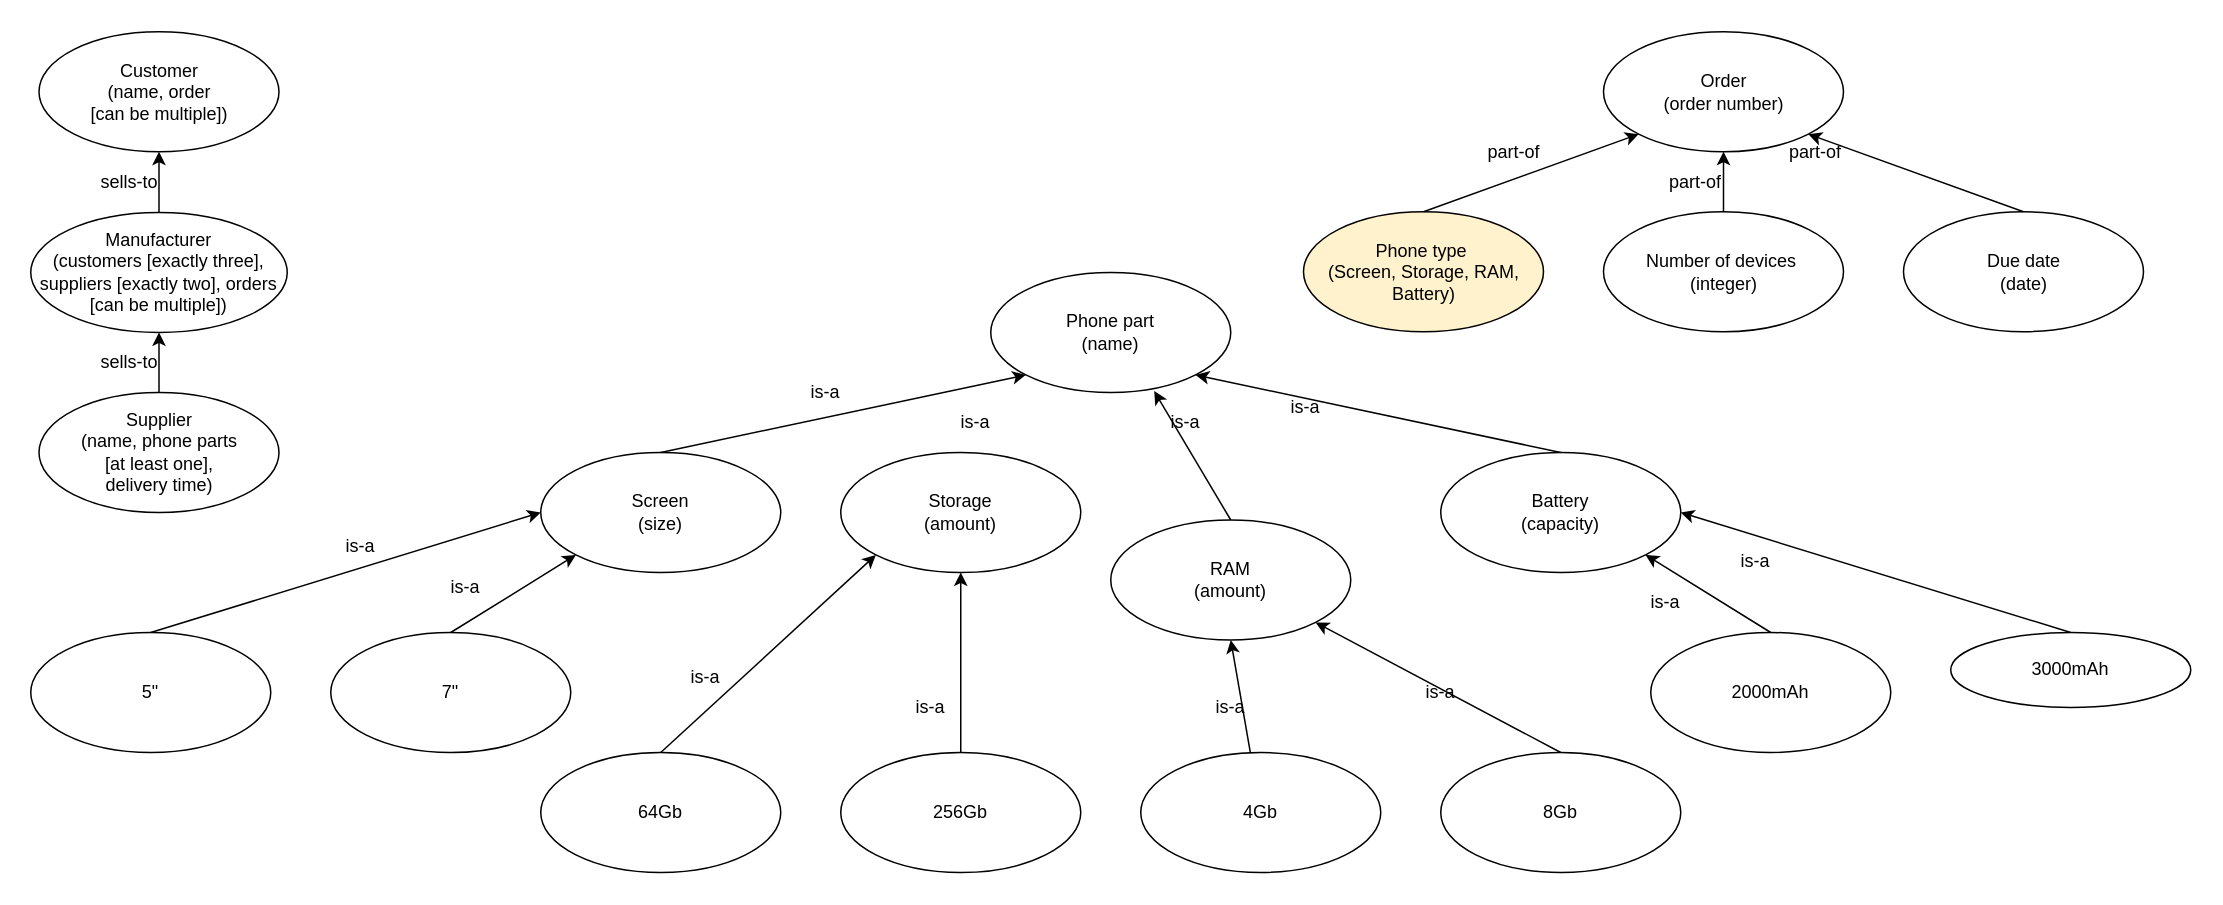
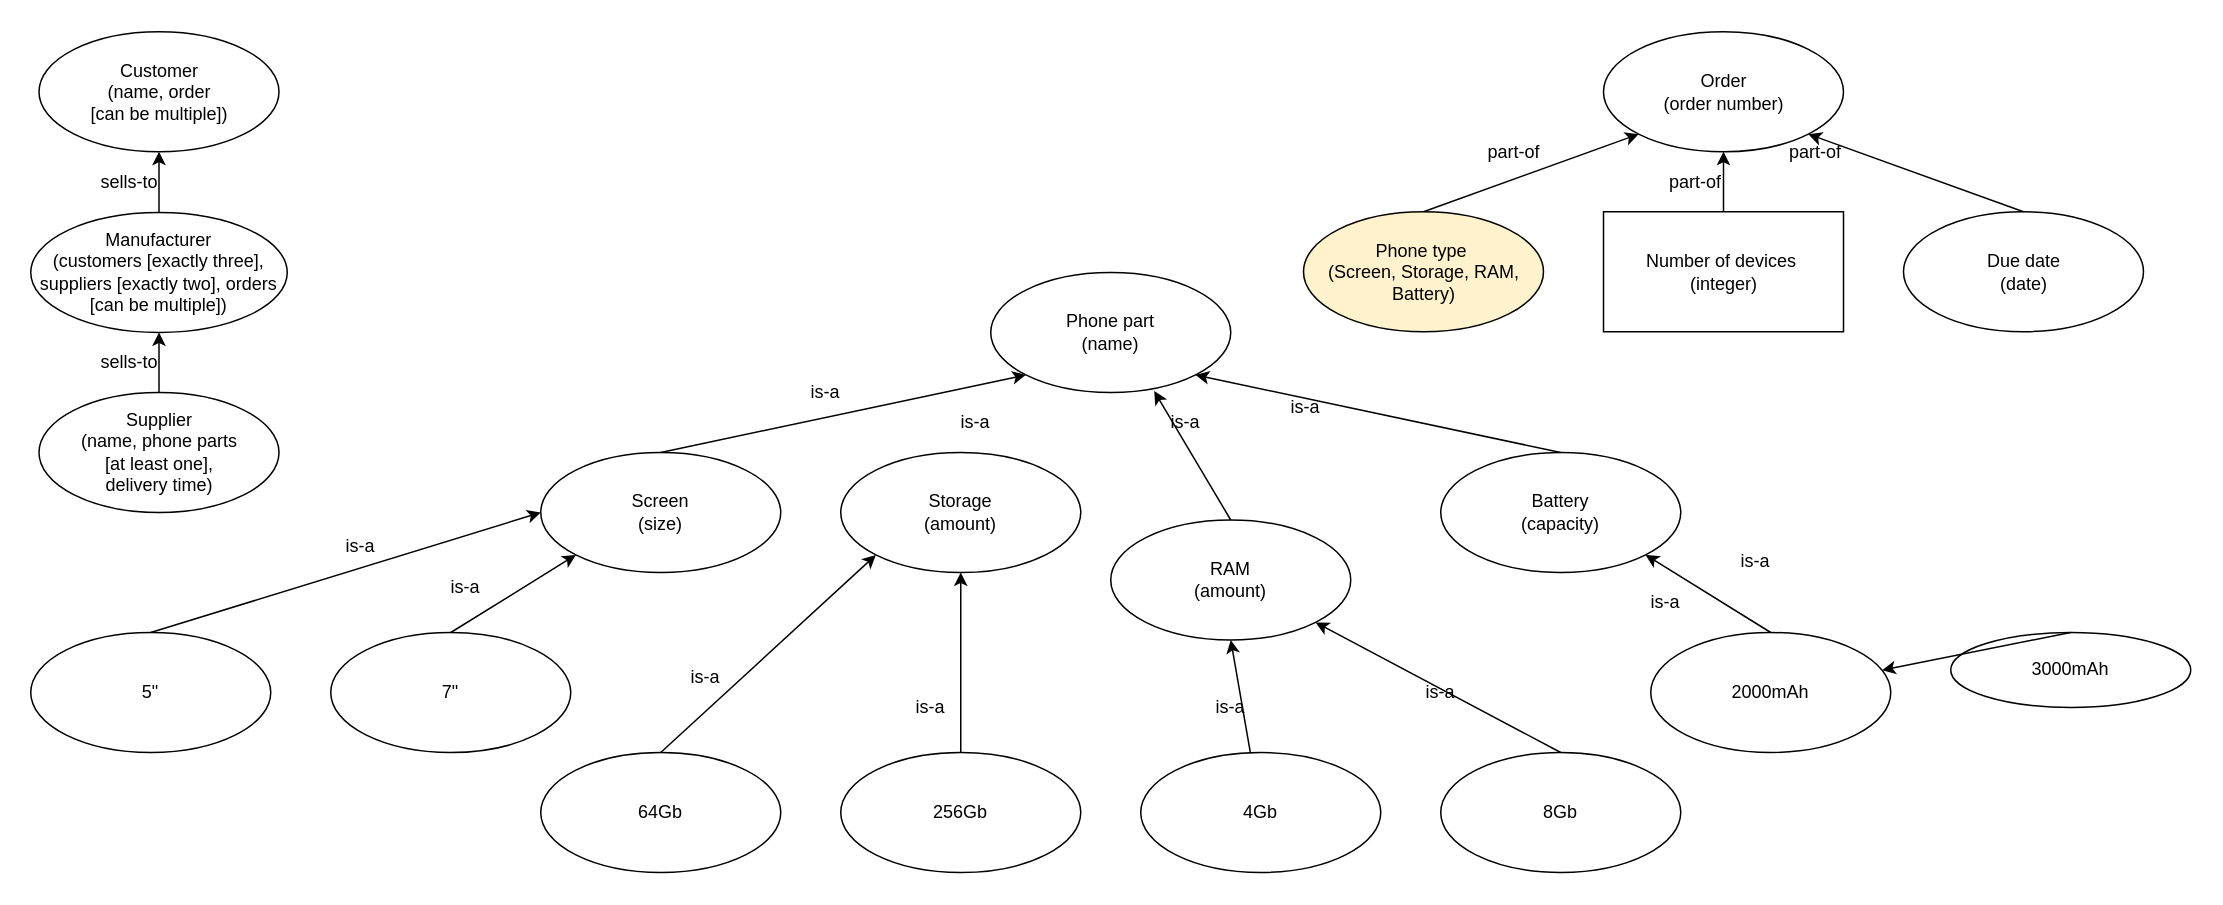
  <mxCell id="0" />
  <mxCell id="1" parent="0" />
  <mxCell id="2" value="Phone part&lt;br&gt;(name)" style="ellipse;whiteSpace=wrap;html=1;" vertex="1" parent="1"><mxGeometry x="660" y="181" width="160" height="80" as="geometry" /></mxCell>
  <mxCell id="3" value="Screen&lt;br&gt;(size)" style="ellipse;whiteSpace=wrap;html=1;" vertex="1" parent="1"><mxGeometry x="360" y="301" width="160" height="80" as="geometry" /></mxCell>
  <mxCell id="4" value="Storage&lt;br&gt;(amount)" style="ellipse;whiteSpace=wrap;html=1;" vertex="1" parent="1"><mxGeometry x="560" y="301" width="160" height="80" as="geometry" /></mxCell>
  <mxCell id="5" value="RAM&lt;br&gt;(amount)" style="ellipse;whiteSpace=wrap;html=1;" vertex="1" parent="1"><mxGeometry x="740" y="346" width="160" height="80" as="geometry" /></mxCell>
  <mxCell id="6" value="Battery&lt;br&gt;(capacity)" style="ellipse;whiteSpace=wrap;html=1;" vertex="1" parent="1"><mxGeometry x="960" y="301" width="160" height="80" as="geometry" /></mxCell>
  <mxCell id="7" value="" style="endArrow=classic;html=1;exitX=0.5;exitY=0;exitDx=0;exitDy=0;entryX=0;entryY=1;entryDx=0;entryDy=0;" edge="1" parent="1" source="3" target="2"><mxGeometry width="50" height="50" relative="1" as="geometry"><mxPoint x="360" y="451" as="sourcePoint" /><mxPoint x="410" y="401" as="targetPoint" /></mxGeometry></mxCell>
  <mxCell id="8" value="" style="endArrow=classic;html=1;exitX=0.5;exitY=0;exitDx=0;exitDy=0;entryX=0.681;entryY=0.988;entryDx=0;entryDy=0;entryPerimeter=0;" edge="1" parent="1" source="5" target="2"><mxGeometry width="50" height="50" relative="1" as="geometry"><mxPoint x="360" y="451" as="sourcePoint" /><mxPoint x="410" y="401" as="targetPoint" /></mxGeometry></mxCell>
  <mxCell id="9" value="" style="endArrow=classic;html=1;exitX=0.5;exitY=0;exitDx=0;exitDy=0;entryX=1;entryY=1;entryDx=0;entryDy=0;" edge="1" parent="1" source="6" target="2"><mxGeometry width="50" height="50" relative="1" as="geometry"><mxPoint x="360" y="451" as="sourcePoint" /><mxPoint x="410" y="401" as="targetPoint" /></mxGeometry></mxCell>
  <mxCell id="10" value="5&quot;" style="ellipse;whiteSpace=wrap;html=1;" vertex="1" parent="1"><mxGeometry x="20" y="421" width="160" height="80" as="geometry" /></mxCell>
  <mxCell id="11" value="7&quot;" style="ellipse;whiteSpace=wrap;html=1;" vertex="1" parent="1"><mxGeometry x="220" y="421" width="160" height="80" as="geometry" /></mxCell>
  <mxCell id="12" value="" style="endArrow=classic;html=1;exitX=0.5;exitY=0;exitDx=0;exitDy=0;entryX=0;entryY=0.5;entryDx=0;entryDy=0;" edge="1" parent="1" source="10" target="3"><mxGeometry width="50" height="50" relative="1" as="geometry"><mxPoint x="140" y="571" as="sourcePoint" /><mxPoint x="190" y="521" as="targetPoint" /></mxGeometry></mxCell>
  <mxCell id="13" value="" style="endArrow=classic;html=1;exitX=0.5;exitY=0;exitDx=0;exitDy=0;entryX=0;entryY=1;entryDx=0;entryDy=0;" edge="1" parent="1" source="11" target="3"><mxGeometry width="50" height="50" relative="1" as="geometry"><mxPoint x="140" y="571" as="sourcePoint" /><mxPoint x="190" y="521" as="targetPoint" /></mxGeometry></mxCell>
  <mxCell id="14" value="64Gb" style="ellipse;whiteSpace=wrap;html=1;" vertex="1" parent="1"><mxGeometry x="360" y="501" width="160" height="80" as="geometry" /></mxCell>
  <mxCell id="15" value="256Gb" style="ellipse;whiteSpace=wrap;html=1;" vertex="1" parent="1"><mxGeometry x="560" y="501" width="160" height="80" as="geometry" /></mxCell>
  <mxCell id="16" value="4Gb" style="ellipse;whiteSpace=wrap;html=1;" vertex="1" parent="1"><mxGeometry x="760" y="501" width="160" height="80" as="geometry" /></mxCell>
  <mxCell id="17" value="8Gb" style="ellipse;whiteSpace=wrap;html=1;" vertex="1" parent="1"><mxGeometry x="960" y="501" width="160" height="80" as="geometry" /></mxCell>
  <mxCell id="18" value="2000mAh" style="ellipse;whiteSpace=wrap;html=1;" vertex="1" parent="1"><mxGeometry x="1100" y="421" width="160" height="80" as="geometry" /></mxCell>
  <mxCell id="19" value="3000mAh" style="ellipse;whiteSpace=wrap;html=1;" vertex="1" parent="1"><mxGeometry x="1300" y="421" width="160" height="50" as="geometry" /></mxCell>
  <mxCell id="20" value="" style="endArrow=classic;html=1;entryX=0;entryY=1;entryDx=0;entryDy=0;exitX=0.5;exitY=0;exitDx=0;exitDy=0;" edge="1" parent="1" source="14" target="4"><mxGeometry width="50" height="50" relative="1" as="geometry"><mxPoint x="80" y="651" as="sourcePoint" /><mxPoint x="130" y="601" as="targetPoint" /></mxGeometry></mxCell>
  <mxCell id="21" value="" style="endArrow=classic;html=1;exitX=0.5;exitY=0;exitDx=0;exitDy=0;entryX=0.5;entryY=1;entryDx=0;entryDy=0;" edge="1" parent="1" source="15" target="4"><mxGeometry width="50" height="50" relative="1" as="geometry"><mxPoint x="640" y="486" as="sourcePoint" /><mxPoint x="690" y="436" as="targetPoint" /></mxGeometry></mxCell>
  <mxCell id="22" value="" style="endArrow=classic;html=1;entryX=0.5;entryY=1;entryDx=0;entryDy=0;" edge="1" parent="1" source="16" target="5"><mxGeometry width="50" height="50" relative="1" as="geometry"><mxPoint x="80" y="651" as="sourcePoint" /><mxPoint x="130" y="601" as="targetPoint" /></mxGeometry></mxCell>
  <mxCell id="23" value="" style="endArrow=classic;html=1;exitX=0.5;exitY=0;exitDx=0;exitDy=0;entryX=1;entryY=1;entryDx=0;entryDy=0;" edge="1" parent="1" source="17" target="5"><mxGeometry width="50" height="50" relative="1" as="geometry"><mxPoint x="990" y="481" as="sourcePoint" /><mxPoint x="1040" y="431" as="targetPoint" /></mxGeometry></mxCell>
  <mxCell id="24" value="" style="endArrow=classic;html=1;exitX=0.5;exitY=0;exitDx=0;exitDy=0;entryX=1;entryY=1;entryDx=0;entryDy=0;" edge="1" parent="1" source="18" target="6"><mxGeometry width="50" height="50" relative="1" as="geometry"><mxPoint x="1180" y="366" as="sourcePoint" /><mxPoint x="1230" y="316" as="targetPoint" /></mxGeometry></mxCell>
- <mxCell id="25" value="" style="endArrow=classic;html=1;exitX=0.5;exitY=0;exitDx=0;exitDy=0;entryX=1;entryY=0.5;entryDx=0;entryDy=0;" edge="1" parent="1" source="19" target="6"><mxGeometry width="50" height="50" relative="1" as="geometry"><mxPoint x="780" y="691" as="sourcePoint" /><mxPoint x="830" y="641" as="targetPoint" /></mxGeometry></mxCell>
+ <mxCell id="25" value="" style="endArrow=classic;html=1;exitX=0.5;exitY=0;exitDx=0;exitDy=0;" edge="1" parent="1" source="19" target="18"><mxGeometry width="50" height="50" relative="1" as="geometry"><mxPoint x="780" y="691" as="sourcePoint" /><mxPoint x="830" y="641" as="targetPoint" /></mxGeometry></mxCell>
  <mxCell id="26" value="is-a" style="text;html=1;strokeColor=none;fillColor=none;align=center;verticalAlign=middle;whiteSpace=wrap;rounded=0;" vertex="1" parent="1"><mxGeometry x="220" y="354" width="40" height="20" as="geometry" /></mxCell>
  <mxCell id="27" value="is-a" style="text;html=1;strokeColor=none;fillColor=none;align=center;verticalAlign=middle;whiteSpace=wrap;rounded=0;" vertex="1" parent="1"><mxGeometry x="290" y="381" width="40" height="20" as="geometry" /></mxCell>
  <mxCell id="28" value="is-a" style="text;html=1;strokeColor=none;fillColor=none;align=center;verticalAlign=middle;whiteSpace=wrap;rounded=0;" vertex="1" parent="1"><mxGeometry x="450" y="441" width="40" height="20" as="geometry" /></mxCell>
  <mxCell id="29" value="is-a" style="text;html=1;strokeColor=none;fillColor=none;align=center;verticalAlign=middle;whiteSpace=wrap;rounded=0;" vertex="1" parent="1"><mxGeometry x="600" y="461" width="40" height="20" as="geometry" /></mxCell>
  <mxCell id="30" value="is-a" style="text;html=1;strokeColor=none;fillColor=none;align=center;verticalAlign=middle;whiteSpace=wrap;rounded=0;" vertex="1" parent="1"><mxGeometry x="800" y="461" width="40" height="20" as="geometry" /></mxCell>
  <mxCell id="31" value="is-a" style="text;html=1;strokeColor=none;fillColor=none;align=center;verticalAlign=middle;whiteSpace=wrap;rounded=0;" vertex="1" parent="1"><mxGeometry x="940" y="451" width="40" height="20" as="geometry" /></mxCell>
  <mxCell id="32" value="is-a" style="text;html=1;strokeColor=none;fillColor=none;align=center;verticalAlign=middle;whiteSpace=wrap;rounded=0;" vertex="1" parent="1"><mxGeometry x="1090" y="391" width="40" height="20" as="geometry" /></mxCell>
  <mxCell id="33" value="is-a" style="text;html=1;strokeColor=none;fillColor=none;align=center;verticalAlign=middle;whiteSpace=wrap;rounded=0;" vertex="1" parent="1"><mxGeometry x="1150" y="364" width="40" height="20" as="geometry" /></mxCell>
  <mxCell id="34" value="is-a" style="text;html=1;strokeColor=none;fillColor=none;align=center;verticalAlign=middle;whiteSpace=wrap;rounded=0;" vertex="1" parent="1"><mxGeometry x="530" y="251" width="40" height="20" as="geometry" /></mxCell>
  <mxCell id="35" value="is-a" style="text;html=1;strokeColor=none;fillColor=none;align=center;verticalAlign=middle;whiteSpace=wrap;rounded=0;" vertex="1" parent="1"><mxGeometry x="630" y="271" width="40" height="20" as="geometry" /></mxCell>
  <mxCell id="36" value="is-a" style="text;html=1;strokeColor=none;fillColor=none;align=center;verticalAlign=middle;whiteSpace=wrap;rounded=0;" vertex="1" parent="1"><mxGeometry x="770" y="271" width="40" height="20" as="geometry" /></mxCell>
  <mxCell id="37" value="is-a" style="text;html=1;strokeColor=none;fillColor=none;align=center;verticalAlign=middle;whiteSpace=wrap;rounded=0;" vertex="1" parent="1"><mxGeometry x="850" y="261" width="40" height="20" as="geometry" /></mxCell>
  <mxCell id="38" style="edgeStyle=orthogonalEdgeStyle;rounded=0;orthogonalLoop=1;jettySize=auto;html=1;exitX=0.5;exitY=0;exitDx=0;exitDy=0;entryX=0.5;entryY=1;entryDx=0;entryDy=0;" edge="1" parent="1" source="39" target="41"><mxGeometry relative="1" as="geometry" /></mxCell>
  <mxCell id="39" value="Supplier&lt;br&gt;(name, phone parts &lt;br&gt;[at least one], &lt;br&gt;delivery time)" style="ellipse;whiteSpace=wrap;html=1;" vertex="1" parent="1"><mxGeometry x="25.5" y="261" width="160" height="80" as="geometry" /></mxCell>
  <mxCell id="40" style="edgeStyle=orthogonalEdgeStyle;rounded=0;orthogonalLoop=1;jettySize=auto;html=1;exitX=0.5;exitY=0;exitDx=0;exitDy=0;entryX=0.5;entryY=1;entryDx=0;entryDy=0;" edge="1" parent="1" source="41" target="42"><mxGeometry relative="1" as="geometry" /></mxCell>
  <mxCell id="41" value="Manufacturer&lt;br&gt;(customers [exactly three],&lt;br&gt;suppliers [exactly two], orders [can be multiple])" style="ellipse;whiteSpace=wrap;html=1;" vertex="1" parent="1"><mxGeometry x="20" y="141" width="171" height="80" as="geometry" /></mxCell>
  <mxCell id="42" value="Customer&lt;br&gt;(name, order &lt;br&gt;[can be multiple])" style="ellipse;whiteSpace=wrap;html=1;" vertex="1" parent="1"><mxGeometry x="25.5" y="20.5" width="160" height="80" as="geometry" /></mxCell>
  <mxCell id="43" value="sells-to" style="text;html=1;strokeColor=none;fillColor=none;align=center;verticalAlign=middle;whiteSpace=wrap;rounded=0;" vertex="1" parent="1"><mxGeometry x="65.5" y="231" width="40" height="20" as="geometry" /></mxCell>
  <mxCell id="44" value="sells-to" style="text;html=1;strokeColor=none;fillColor=none;align=center;verticalAlign=middle;whiteSpace=wrap;rounded=0;" vertex="1" parent="1"><mxGeometry x="65.5" y="111" width="40" height="20" as="geometry" /></mxCell>
  <mxCell id="45" value="Order&lt;br&gt;(order number)" style="ellipse;whiteSpace=wrap;html=1;" vertex="1" parent="1"><mxGeometry x="1068.5" y="20.5" width="160" height="80" as="geometry" /></mxCell>
  <mxCell id="46" value="Phone type&amp;nbsp;&lt;br&gt;(Screen, Storage, RAM, Battery)" style="ellipse;whiteSpace=wrap;html=1;fillColor=#fff2cc;" vertex="1" parent="1"><mxGeometry x="868.5" y="140.5" width="160" height="80" as="geometry" /></mxCell>
  <mxCell id="47" style="edgeStyle=orthogonalEdgeStyle;rounded=0;orthogonalLoop=1;jettySize=auto;html=1;exitX=0.5;exitY=0;exitDx=0;exitDy=0;entryX=0.5;entryY=1;entryDx=0;entryDy=0;" edge="1" parent="1" source="48" target="45"><mxGeometry relative="1" as="geometry" /></mxCell>
- <mxCell id="48" value="Number of devices&amp;nbsp;&lt;br&gt;(integer)" style="ellipse;whiteSpace=wrap;html=1;" vertex="1" parent="1"><mxGeometry x="1068.5" y="140.5" width="160" height="80" as="geometry" /></mxCell>
+ <mxCell id="48" value="Number of devices&amp;nbsp;&lt;br&gt;(integer)" style="whiteSpace=wrap;html=1;rounded=0;" vertex="1" parent="1"><mxGeometry x="1068.5" y="140.5" width="160" height="80" as="geometry" /></mxCell>
  <mxCell id="49" value="Due date&lt;br&gt;(date)" style="ellipse;whiteSpace=wrap;html=1;" vertex="1" parent="1"><mxGeometry x="1268.5" y="140.5" width="160" height="80" as="geometry" /></mxCell>
  <mxCell id="50" value="" style="endArrow=classic;html=1;exitX=0.5;exitY=0;exitDx=0;exitDy=0;entryX=0;entryY=1;entryDx=0;entryDy=0;" edge="1" parent="1" source="46" target="45"><mxGeometry width="50" height="50" relative="1" as="geometry"><mxPoint x="938.5" y="120" as="sourcePoint" /><mxPoint x="988.5" y="70" as="targetPoint" /></mxGeometry></mxCell>
  <mxCell id="51" value="" style="endArrow=classic;html=1;exitX=0.5;exitY=0;exitDx=0;exitDy=0;entryX=1;entryY=1;entryDx=0;entryDy=0;" edge="1" parent="1" source="49" target="45"><mxGeometry width="50" height="50" relative="1" as="geometry"><mxPoint x="1038.5" y="300" as="sourcePoint" /><mxPoint x="1088.5" y="250" as="targetPoint" /></mxGeometry></mxCell>
  <mxCell id="52" value="part-of" style="text;html=1;strokeColor=none;fillColor=none;align=center;verticalAlign=middle;whiteSpace=wrap;rounded=0;" vertex="1" parent="1"><mxGeometry x="988.5" y="91" width="40" height="20" as="geometry" /></mxCell>
  <mxCell id="53" value="part-of" style="text;html=1;strokeColor=none;fillColor=none;align=center;verticalAlign=middle;whiteSpace=wrap;rounded=0;" vertex="1" parent="1"><mxGeometry x="1110" y="111" width="40" height="20" as="geometry" /></mxCell>
  <mxCell id="54" value="part-of" style="text;html=1;strokeColor=none;fillColor=none;align=center;verticalAlign=middle;whiteSpace=wrap;rounded=0;" vertex="1" parent="1"><mxGeometry x="1190" y="91" width="40" height="20" as="geometry" /></mxCell>
